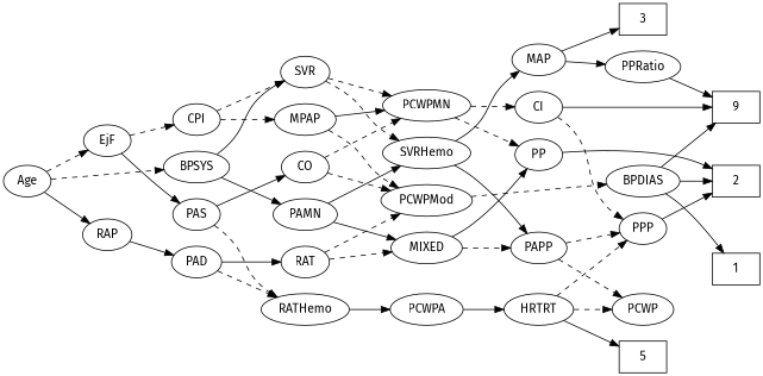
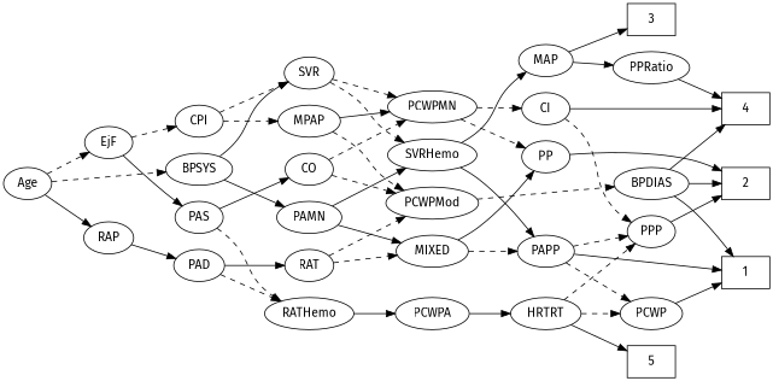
  strict digraph {
    fontname="Fira Sans"
    rankdir=LR
    node [fontname="Fira Sans"]
    edge [fontname="Fira Sans" style=solid]
    1 [height=0.5 shape=box width=0.75]
    2 [height=0.5 shape=box width=0.75]
    3 [height=0.5 shape=box width=0.75]
-   4 [height=0.5 shape=box width=0.75 label=9]
+   4 [height=0.5 shape=box width=0.75]
    5 [height=0.5 shape=box width=0.75]
    Age [height=0.5 width=0.75]
    EjF [height=0.5 width=0.75]
    RAP [height=0.5 width=0.77632]
    BPSYS [height=0.5 width=1.0471]
    PAS [height=0.5 width=0.75]
    CPI [height=0.5 width=0.75]
    PAD [height=0.5 width=0.79437]
    RATHemo [height=0.5 width=1.3721]
    CO [height=0.5 width=0.75]
    MPAP [height=0.5 width=0.97491]
    SVR [height=0.5 width=0.77632]
    PAMN [height=0.5 width=1.011]
    RAT [height=0.5 width=0.75827]
    PCWPA [height=0.5 width=1.1555]
    PCWPMN [height=0.5 width=1.3902]
    PCWPMod [height=0.5 width=1.4443]
    SVRHemo [height=0.5 width=1.3902]
    MIXED [height=0.5 width=1.1193]
    PP [height=0.5 width=0.75]
    PAPP [height=0.5 width=0.88464]
    PPP [height=0.5 width=0.75]
    PCWP [height=0.5 width=0.97491]
    CI [height=0.5 width=0.75]
    MAP [height=0.5 width=0.84854]
    HRTRT [height=0.5 width=1.1013]
    BPDIAS [height=0.5 width=1.1735]
    PPRatio [height=0.5 width=1.1013]
    Age -> EjF [style=dashed]
    Age -> RAP
    Age -> BPSYS [style=dashed]
    EjF -> PAS
    EjF -> CPI [style=dashed]
    RAP -> PAD
    BPSYS -> SVR
    BPSYS -> PAMN
    PAS -> RATHemo [style=dashed]
    PAS -> CO
    CPI -> MPAP [style=dashed]
    CPI -> SVR [style=dashed]
    PAD -> RATHemo [style=dashed]
    PAD -> RAT
    RATHemo -> PCWPA
    CO -> PCWPMN [style=dashed]
    CO -> PCWPMod [style=dashed]
    MPAP -> PCWPMN
    MPAP -> PCWPMod [style=dashed]
    SVR -> PCWPMN [style=dashed]
    SVR -> SVRHemo [style=dashed]
    PAMN -> SVRHemo
    PAMN -> MIXED
    RAT -> PCWPMod [style=dashed]
    RAT -> MIXED [style=dashed]
    PCWPA -> HRTRT
    PCWPMN -> PP [style=dashed]
    PCWPMN -> CI [style=dashed]
    PCWPMod -> BPDIAS [style=dashed]
    SVRHemo -> PAPP
    SVRHemo -> MAP
    MIXED -> PP
    MIXED -> PAPP [style=dashed]
    PP -> 2
+   PAPP -> 1
    PAPP -> PPP [style=dashed]
    PAPP -> PCWP [style=dashed]
    PPP -> 2
+   PCWP -> 1
    CI -> 4
    CI -> PPP [style=dashed]
    MAP -> 3
    MAP -> PPRatio
    HRTRT -> 5
    HRTRT -> PPP [style=dashed]
    HRTRT -> PCWP [style=dashed]
    BPDIAS -> 1
    BPDIAS -> 2
    BPDIAS -> 4
    PPRatio -> 4
  }
